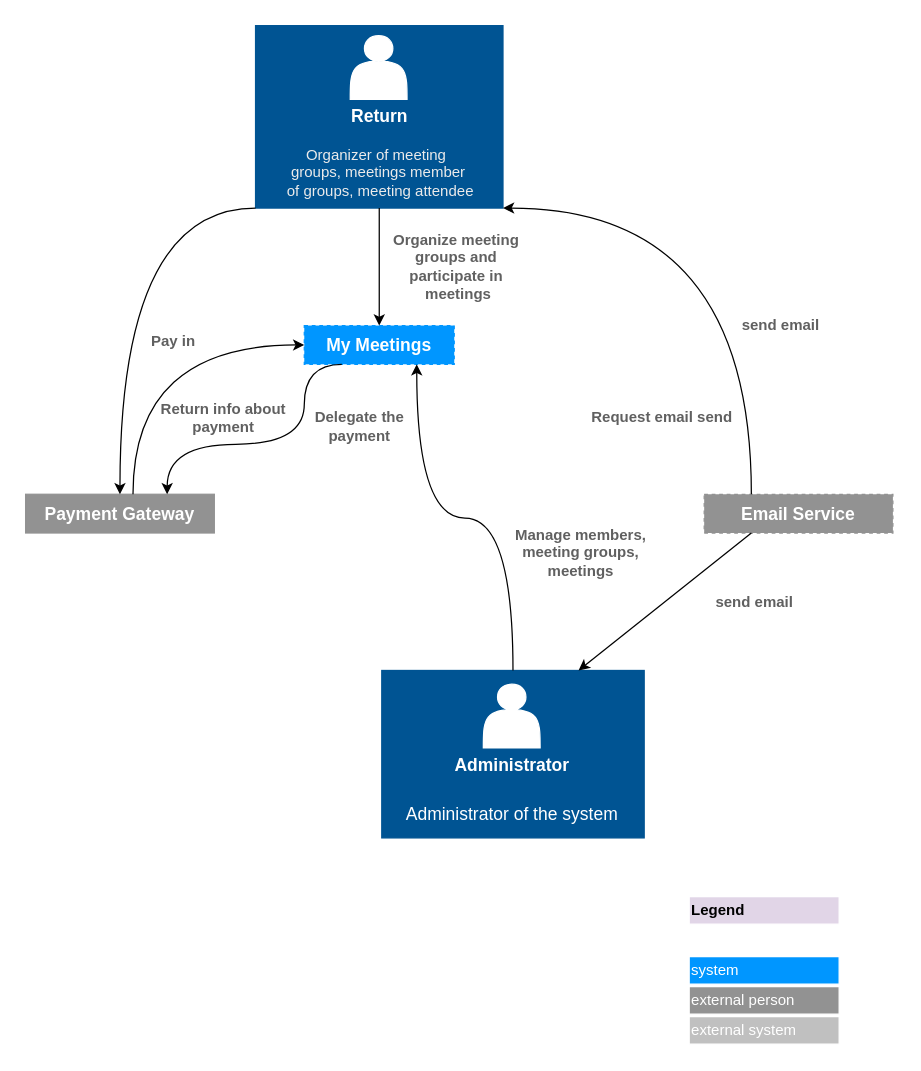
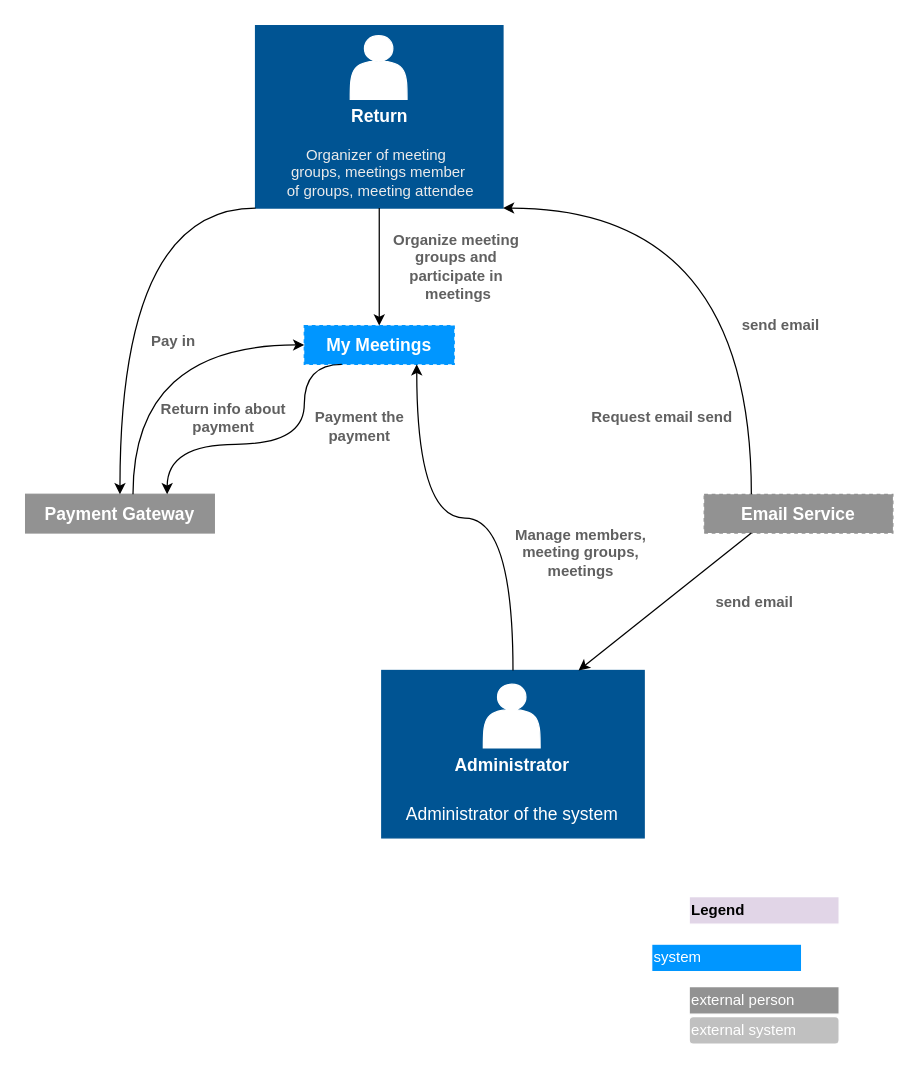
  <mxCell id="0" />
  <mxCell id="1" parent="0" />
  <mxCell id="2" value="" style="rounded=0;whiteSpace=wrap;html=1;strokeColor=light-dark(#005493, #ededed);fillColor=light-dark(#005493, #ededed);" vertex="1" parent="1"><mxGeometry x="203.99" y="20" width="198.01" height="146" as="geometry" /></mxCell>
  <mxCell id="3" value="" style="shape=actor;whiteSpace=wrap;html=1;strokeColor=light-dark(#ffffff, #ededed);fillColor=default;fontColor=#333333;gradientColor=none;recursiveResize=1;expand=1;" vertex="1" parent="1"><mxGeometry x="279.77" y="28" width="45.45" height="51" as="geometry" /></mxCell>
  <mxCell id="4" value="&lt;font style=&quot;font-size: 14px; color: light-dark(rgb(255, 255, 255), rgb(237, 237, 237));&quot;&gt;&lt;b&gt;Return&lt;/b&gt;&lt;/font&gt;" style="text;html=1;align=center;verticalAlign=middle;resizable=0;points=[];autosize=1;strokeColor=none;fillColor=none;" vertex="1" parent="1"><mxGeometry x="266.99" y="79" width="72" height="28" as="geometry" /></mxCell>
  <mxCell id="5" value="&lt;span style=&quot;color: light-dark(rgb(235, 235, 235), rgb(237, 237, 237));&quot;&gt;&lt;font&gt;Organizer of meeting&amp;nbsp;&lt;/font&gt;&lt;/span&gt;&lt;div&gt;&lt;span style=&quot;color: light-dark(rgb(235, 235, 235), rgb(237, 237, 237));&quot;&gt;&lt;font&gt;groups, meetings member&lt;/font&gt;&lt;/span&gt;&lt;/div&gt;&lt;div&gt;&lt;span style=&quot;color: light-dark(rgb(235, 235, 235), rgb(237, 237, 237));&quot;&gt;&lt;font&gt;&amp;nbsp;of groups, meeting attendee&lt;/font&gt;&lt;/span&gt;&lt;/div&gt;" style="text;html=1;align=center;verticalAlign=middle;resizable=0;points=[];autosize=1;strokeColor=none;fillColor=none;" vertex="1" parent="1"><mxGeometry x="216.99" y="111" width="171" height="54" as="geometry" /></mxCell>
  <mxCell id="6" value="&lt;font style=&quot;font-size: 14px;&quot;&gt;&lt;b style=&quot;color: light-dark(rgb(255, 255, 255), rgb(237, 237, 237));&quot;&gt;My Meetings&lt;/b&gt;&lt;/font&gt;" style="rounded=0;whiteSpace=wrap;html=1;strokeColor=light-dark(#0096ff, #ededed);fillColor=light-dark(#0096ff, #ededed);dashed=1;" vertex="1" parent="1"><mxGeometry x="242.99" y="260" width="120" height="31" as="geometry" /></mxCell>
  <mxCell id="7" value="&lt;font style=&quot;font-size: 14px;&quot;&gt;&lt;b style=&quot;color: light-dark(rgb(255, 255, 255), rgb(237, 237, 237));&quot;&gt;Payment Gateway&lt;/b&gt;&lt;/font&gt;" style="rounded=0;whiteSpace=wrap;html=1;strokeColor=light-dark(#929292, #ededed);fillColor=light-dark(#929292, #ededed);" vertex="1" parent="1"><mxGeometry x="20" y="395" width="151.01" height="31" as="geometry" /></mxCell>
  <mxCell id="8" value="&lt;font style=&quot;font-size: 14px;&quot;&gt;&lt;b style=&quot;color: light-dark(rgb(255, 255, 255), rgb(237, 237, 237));&quot;&gt;Email Service&lt;/b&gt;&lt;/font&gt;" style="rounded=0;whiteSpace=wrap;html=1;strokeColor=light-dark(#929292, #ededed);fillColor=light-dark(#929292, #ededed);dashed=1;" vertex="1" parent="1"><mxGeometry x="563" y="395" width="151.01" height="31" as="geometry" /></mxCell>
  <mxCell id="9" value="" style="endArrow=classic;html=1;rounded=0;exitX=0.5;exitY=1;exitDx=0;exitDy=0;entryX=0.5;entryY=0;entryDx=0;entryDy=0;" edge="1" parent="1" source="2" target="6"><mxGeometry width="50" height="50" relative="1" as="geometry"><mxPoint x="275" y="309" as="sourcePoint" /><mxPoint x="325" y="259" as="targetPoint" /></mxGeometry></mxCell>
  <mxCell id="10" value="" style="endArrow=classic;html=1;rounded=0;exitX=0;exitY=1;exitDx=0;exitDy=0;entryX=0.5;entryY=0;entryDx=0;entryDy=0;edgeStyle=orthogonalEdgeStyle;curved=1;" edge="1" parent="1" source="2" target="7"><mxGeometry width="50" height="50" relative="1" as="geometry"><mxPoint x="275" y="309" as="sourcePoint" /><mxPoint x="325" y="259" as="targetPoint" /><Array as="points"><mxPoint x="96" y="166" /></Array></mxGeometry></mxCell>
  <mxCell id="11" value="" style="endArrow=classic;html=1;rounded=0;exitX=0.569;exitY=0;exitDx=0;exitDy=0;entryX=0;entryY=0.5;entryDx=0;entryDy=0;edgeStyle=orthogonalEdgeStyle;curved=1;exitPerimeter=0;" edge="1" parent="1" source="7" target="6"><mxGeometry width="50" height="50" relative="1" as="geometry"><mxPoint x="275" y="309" as="sourcePoint" /><mxPoint x="325" y="259" as="targetPoint" /><Array as="points"><mxPoint x="106" y="276" /></Array></mxGeometry></mxCell>
  <mxCell id="12" value="" style="endArrow=classic;html=1;rounded=0;exitX=0.25;exitY=1;exitDx=0;exitDy=0;entryX=0.75;entryY=0;entryDx=0;entryDy=0;edgeStyle=orthogonalEdgeStyle;curved=1;" edge="1" parent="1" source="6" target="7"><mxGeometry width="50" height="50" relative="1" as="geometry"><mxPoint x="116" y="381" as="sourcePoint" /><mxPoint x="253" y="286" as="targetPoint" /><Array as="points"><mxPoint x="243" y="291" /><mxPoint x="243" y="355" /><mxPoint x="133" y="355" /></Array></mxGeometry></mxCell>
  <mxCell id="13" value="" style="rounded=0;whiteSpace=wrap;html=1;strokeColor=light-dark(#005493, #ededed);fillColor=light-dark(#005493, #ededed);" vertex="1" parent="1"><mxGeometry x="305" y="536" width="210" height="134" as="geometry" /></mxCell>
  <mxCell id="14" value="" style="shape=actor;whiteSpace=wrap;html=1;strokeColor=light-dark(#ffffff, #ededed);fillColor=default;fontColor=#333333;gradientColor=none;recursiveResize=1;expand=1;" vertex="1" parent="1"><mxGeometry x="386.27" y="547" width="45.45" height="51" as="geometry" /></mxCell>
  <mxCell id="15" value="&lt;font style=&quot;font-size: 14px; color: light-dark(rgb(255, 255, 255), rgb(237, 237, 237));&quot;&gt;&lt;b&gt;Administrator&lt;/b&gt;&lt;/font&gt;" style="text;html=1;align=center;verticalAlign=middle;resizable=0;points=[];autosize=1;strokeColor=none;fillColor=none;" vertex="1" parent="1"><mxGeometry x="353.99" width="110" height="28" as="geometry" y="598" /></mxCell>
  <mxCell id="16" value="&lt;font style=&quot;font-size: 14px; color: rgb(255, 255, 255);&quot;&gt;Administrator of the system&lt;/font&gt;" style="text;html=1;align=center;verticalAlign=middle;resizable=0;points=[];autosize=1;strokeColor=none;fillColor=none;" vertex="1" parent="1"><mxGeometry x="314.99" y="637" width="188" height="28" as="geometry" /></mxCell>
  <mxCell id="17" value="" style="endArrow=classic;html=1;rounded=0;exitX=0.5;exitY=0;exitDx=0;exitDy=0;entryX=0.75;entryY=1;entryDx=0;entryDy=0;edgeStyle=orthogonalEdgeStyle;curved=1;" edge="1" parent="1" source="13" target="6"><mxGeometry width="50" height="50" relative="1" as="geometry"><mxPoint x="276" y="587" as="sourcePoint" /><mxPoint x="326" y="537" as="targetPoint" /><Array as="points"><mxPoint x="410" y="414" /><mxPoint x="333" y="414" /></Array></mxGeometry></mxCell>
  <mxCell id="18" value="" style="endArrow=classic;html=1;rounded=0;exitX=0.25;exitY=0;exitDx=0;exitDy=0;entryX=1;entryY=1;entryDx=0;entryDy=0;edgeStyle=orthogonalEdgeStyle;curved=1;" edge="1" parent="1" source="8" target="2"><mxGeometry width="50" height="50" relative="1" as="geometry"><mxPoint x="276" y="474" as="sourcePoint" /><mxPoint x="326" y="424" as="targetPoint" /><Array as="points"><mxPoint x="601" y="166" /></Array></mxGeometry></mxCell>
  <mxCell id="19" value="" style="endArrow=classic;html=1;rounded=0;exitX=0.25;exitY=1;exitDx=0;exitDy=0;entryX=0.75;entryY=0;entryDx=0;entryDy=0;" edge="1" parent="1" source="8" target="13"><mxGeometry width="50" height="50" relative="1" as="geometry"><mxPoint x="276" y="474" as="sourcePoint" /><mxPoint x="326" y="424" as="targetPoint" /></mxGeometry></mxCell>
  <mxCell id="20" value="&lt;b style=&quot;color: light-dark(rgb(96, 96, 96), rgb(237, 237, 237));&quot;&gt;Organize meeting&amp;nbsp;&lt;/b&gt;&lt;div&gt;&lt;b style=&quot;color: light-dark(rgb(96, 96, 96), rgb(237, 237, 237));&quot;&gt;groups and&amp;nbsp;&lt;/b&gt;&lt;/div&gt;&lt;div&gt;&lt;b style=&quot;color: light-dark(rgb(96, 96, 96), rgb(237, 237, 237));&quot;&gt;participate in&amp;nbsp;&lt;/b&gt;&lt;/div&gt;&lt;div&gt;&lt;b style=&quot;color: light-dark(rgb(96, 96, 96), rgb(237, 237, 237));&quot;&gt;meetings&lt;/b&gt;&lt;/div&gt;" style="text;html=1;align=center;verticalAlign=middle;resizable=0;points=[];autosize=1;strokeColor=none;fillColor=none;" vertex="1" parent="1"><mxGeometry x="305" y="179" width="122" height="68" as="geometry" /></mxCell>
  <mxCell id="21" value="&lt;font color=&quot;#606060&quot;&gt;&lt;span style=&quot;caret-color: rgb(96, 96, 96);&quot;&gt;&lt;b&gt;send email&lt;/b&gt;&lt;/span&gt;&lt;/font&gt;" style="text;html=1;align=center;verticalAlign=middle;resizable=0;points=[];autosize=1;strokeColor=none;fillColor=none;" vertex="1" parent="1"><mxGeometry x="584" y="247" width="80" height="26" as="geometry" /></mxCell>
  <mxCell id="22" value="&lt;font color=&quot;#606060&quot;&gt;&lt;span style=&quot;caret-color: rgb(96, 96, 96);&quot;&gt;&lt;b&gt;Request email send&lt;/b&gt;&lt;/span&gt;&lt;/font&gt;" style="text;html=1;align=center;verticalAlign=middle;resizable=0;points=[];autosize=1;strokeColor=none;fillColor=none;" vertex="1" parent="1"><mxGeometry x="463.99" y="321" width="131" height="26" as="geometry" /></mxCell>
  <mxCell id="23" value="&lt;font color=&quot;#606060&quot;&gt;&lt;span style=&quot;caret-color: rgb(96, 96, 96);&quot;&gt;&lt;b&gt;Manage members,&lt;/b&gt;&lt;/span&gt;&lt;/font&gt;&lt;div&gt;&lt;font color=&quot;#606060&quot;&gt;&lt;span style=&quot;caret-color: rgb(96, 96, 96);&quot;&gt;&lt;b&gt;meeting groups,&lt;/b&gt;&lt;/span&gt;&lt;/font&gt;&lt;/div&gt;&lt;div&gt;&lt;font color=&quot;#606060&quot;&gt;&lt;span style=&quot;caret-color: rgb(96, 96, 96);&quot;&gt;&lt;b&gt;meetings&lt;/b&gt;&lt;/span&gt;&lt;/font&gt;&lt;/div&gt;" style="text;html=1;align=center;verticalAlign=middle;resizable=0;points=[];autosize=1;strokeColor=none;fillColor=none;" vertex="1" parent="1"><mxGeometry x="402" y="415" width="123" height="54" as="geometry" /></mxCell>
  <mxCell id="24" value="&lt;font color=&quot;#606060&quot;&gt;&lt;span style=&quot;caret-color: rgb(96, 96, 96);&quot;&gt;&lt;b&gt;send email&lt;/b&gt;&lt;/span&gt;&lt;/font&gt;" style="text;html=1;align=center;verticalAlign=middle;resizable=0;points=[];autosize=1;strokeColor=none;fillColor=none;" vertex="1" parent="1"><mxGeometry x="563" y="469" width="80" height="26" as="geometry" /></mxCell>
- <mxCell id="25" value="&lt;font color=&quot;#606060&quot;&gt;&lt;span style=&quot;caret-color: rgb(96, 96, 96);&quot;&gt;&lt;b&gt;Delegate the&lt;/b&gt;&lt;/span&gt;&lt;/font&gt;&lt;div&gt;&lt;font color=&quot;#606060&quot;&gt;&lt;span style=&quot;caret-color: rgb(96, 96, 96);&quot;&gt;&lt;b&gt;payment&lt;/b&gt;&lt;/span&gt;&lt;/font&gt;&lt;/div&gt;" style="text;html=1;align=center;verticalAlign=middle;resizable=0;points=[];autosize=1;strokeColor=none;fillColor=none;" vertex="1" parent="1"><mxGeometry x="242.99" y="321" width="89" height="40" as="geometry" /></mxCell>
+ <mxCell id="25" value="&lt;font color=&quot;#606060&quot;&gt;&lt;span style=&quot;caret-color: rgb(96, 96, 96);&quot;&gt;&lt;b&gt;Payment the&lt;/b&gt;&lt;/span&gt;&lt;/font&gt;&lt;div&gt;&lt;font color=&quot;#606060&quot;&gt;&lt;span style=&quot;caret-color: rgb(96, 96, 96);&quot;&gt;&lt;b&gt;payment&lt;/b&gt;&lt;/span&gt;&lt;/font&gt;&lt;/div&gt;" style="text;html=1;align=center;verticalAlign=middle;resizable=0;points=[];autosize=1;strokeColor=none;fillColor=none;" vertex="1" parent="1"><mxGeometry x="242.99" y="321" width="89" height="40" as="geometry" /></mxCell>
  <mxCell id="26" value="&lt;font color=&quot;#606060&quot;&gt;&lt;span style=&quot;caret-color: rgb(96, 96, 96);&quot;&gt;&lt;b&gt;Return info about&lt;/b&gt;&lt;/span&gt;&lt;/font&gt;&lt;div&gt;&lt;font color=&quot;#606060&quot;&gt;&lt;span style=&quot;caret-color: rgb(96, 96, 96);&quot;&gt;&lt;b&gt;payment&lt;/b&gt;&lt;/span&gt;&lt;/font&gt;&lt;/div&gt;" style="text;html=1;align=center;verticalAlign=middle;resizable=0;points=[];autosize=1;strokeColor=none;fillColor=none;" vertex="1" parent="1"><mxGeometry x="119" y="314" width="118" height="40" as="geometry" /></mxCell>
  <mxCell id="27" value="&lt;font color=&quot;#606060&quot;&gt;&lt;span style=&quot;caret-color: rgb(96, 96, 96);&quot;&gt;&lt;b&gt;Pay in&lt;/b&gt;&lt;/span&gt;&lt;/font&gt;" style="text;html=1;align=center;verticalAlign=middle;resizable=0;points=[];autosize=1;strokeColor=none;fillColor=none;" vertex="1" parent="1"><mxGeometry x="111" y="260" width="53" height="26" as="geometry" /></mxCell>
  <mxCell id="28" value="&lt;b&gt;Legend&lt;/b&gt;" style="rounded=0;whiteSpace=wrap;html=1;align=left;strokeColor=light-dark(#ffffff, #ededed);fillColor=#e1d5e7;" vertex="1" parent="1"><mxGeometry x="551" y="717" width="120" height="22" as="geometry" /></mxCell>
- <mxCell id="29" value="&lt;span style=&quot;color: light-dark(rgb(255, 255, 255), rgb(237, 237, 237));&quot;&gt;system&lt;/span&gt;" style="rounded=0;whiteSpace=wrap;html=1;align=left;strokeColor=light-dark(#ffffff, #ededed);fillColor=light-dark(#0096ff, #ededed);" vertex="1" parent="1"><mxGeometry x="551" y="765" width="120" height="22" as="geometry" /></mxCell>
+ <mxCell id="29" value="&lt;span style=&quot;color: light-dark(rgb(255, 255, 255), rgb(237, 237, 237));&quot;&gt;system&lt;/span&gt;" style="rounded=0;whiteSpace=wrap;html=1;align=left;strokeColor=light-dark(#ffffff, #ededed);fillColor=light-dark(#0096ff, #ededed);" vertex="1" parent="1"><mxGeometry x="521" y="755" width="120" height="22" as="geometry" /></mxCell>
  <mxCell id="30" value="&lt;span style=&quot;color: light-dark(rgb(255, 255, 255), rgb(237, 237, 237));&quot;&gt;external person&lt;/span&gt;" style="rounded=0;whiteSpace=wrap;html=1;align=left;strokeColor=light-dark(#ffffff, #ededed);fillColor=light-dark(#929292, #ededed);" vertex="1" parent="1"><mxGeometry x="551" y="789" width="120" height="22" as="geometry" /></mxCell>
- <mxCell id="31" value="&lt;span style=&quot;color: light-dark(rgb(255, 255, 255), rgb(237, 237, 237));&quot;&gt;external system&lt;/span&gt;" style="rounded=0;whiteSpace=wrap;html=1;align=left;strokeColor=light-dark(#ffffff, #ededed);fillColor=light-dark(#c0c0c0, #ededed);" vertex="1" parent="1"><mxGeometry x="551" y="813" width="120" height="22" as="geometry" /></mxCell>
+ <mxCell id="31" value="&lt;span style=&quot;color: light-dark(rgb(255, 255, 255), rgb(237, 237, 237));&quot;&gt;external system&lt;/span&gt;" style="whiteSpace=wrap;html=1;align=left;strokeColor=light-dark(#ffffff, #ededed);fillColor=light-dark(#c0c0c0, #ededed);rounded=1;" vertex="1" parent="1"><mxGeometry x="551" y="813" width="120" height="22" as="geometry" /></mxCell>
